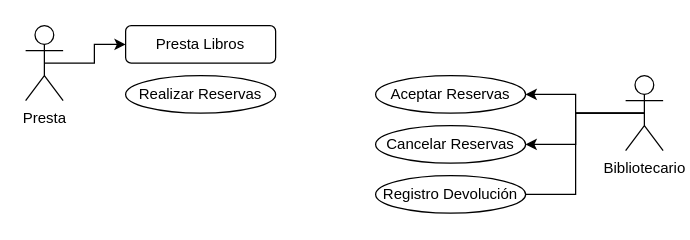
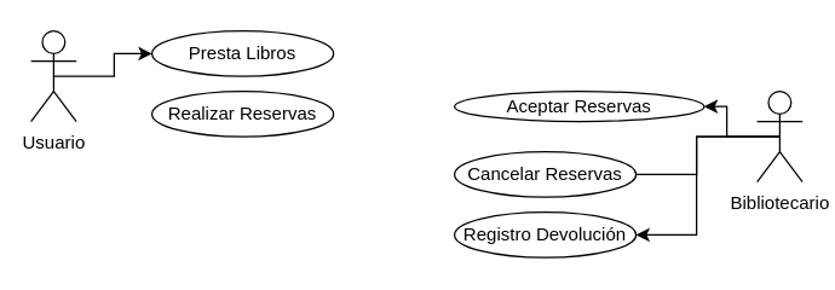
  <mxCell id="0" />
  <mxCell id="1" parent="0" />
  <mxCell id="2" style="edgeStyle=orthogonalEdgeStyle;rounded=0;orthogonalLoop=1;jettySize=auto;html=1;exitX=0.5;exitY=0.5;exitDx=0;exitDy=0;exitPerimeter=0;entryX=0;entryY=0.5;entryDx=0;entryDy=0;" edge="1" parent="1" source="3" target="4"><mxGeometry relative="1" as="geometry" /></mxCell>
- <mxCell id="3" value="Presta" style="shape=umlActor;verticalLabelPosition=bottom;verticalAlign=top;html=1;outlineConnect=0;" vertex="1" parent="1"><mxGeometry x="20" y="20" width="30" height="60" as="geometry" /></mxCell>
- <mxCell id="4" value="Presta Libros" style="whiteSpace=wrap;html=1;rounded=1;" vertex="1" parent="1"><mxGeometry x="100" y="20" width="120" height="30" as="geometry" /></mxCell>
+ <mxCell id="3" value="Usuario" style="shape=umlActor;verticalLabelPosition=bottom;verticalAlign=top;html=1;outlineConnect=0;" vertex="1" parent="1"><mxGeometry x="20" y="20" width="30" height="60" as="geometry" /></mxCell>
+ <mxCell id="4" value="Presta Libros" style="ellipse;whiteSpace=wrap;html=1;" vertex="1" parent="1"><mxGeometry x="100" y="20" width="120" height="30" as="geometry" /></mxCell>
  <mxCell id="5" value="Realizar Reservas" style="ellipse;whiteSpace=wrap;html=1;" vertex="1" parent="1"><mxGeometry x="100" y="60" width="120" height="30" as="geometry" /></mxCell>
  <mxCell id="6" value="Cancelar Reservas" style="ellipse;whiteSpace=wrap;html=1;" vertex="1" parent="1"><mxGeometry x="300" y="100" width="120" height="30" as="geometry" /></mxCell>
  <mxCell id="7" style="edgeStyle=orthogonalEdgeStyle;rounded=0;orthogonalLoop=1;jettySize=auto;html=1;exitX=0.5;exitY=0.5;exitDx=0;exitDy=0;exitPerimeter=0;entryX=1;entryY=0.5;entryDx=0;entryDy=0;" edge="1" parent="1" source="10" target="11"><mxGeometry relative="1" as="geometry" /></mxCell>
- <mxCell id="8" style="edgeStyle=orthogonalEdgeStyle;rounded=0;orthogonalLoop=1;jettySize=auto;html=1;exitX=0.5;exitY=0.5;exitDx=0;exitDy=0;exitPerimeter=0;entryX=1;entryY=0.5;entryDx=0;entryDy=0;" edge="1" parent="1" source="10" target="6"><mxGeometry relative="1" as="geometry" /></mxCell>
- <mxCell id="9" style="edgeStyle=orthogonalEdgeStyle;rounded=0;orthogonalLoop=1;jettySize=auto;html=1;exitX=0.5;exitY=0.5;exitDx=0;exitDy=0;exitPerimeter=0;entryX=1;entryY=0.5;entryDx=0;entryDy=0;endArrow=none;" edge="1" parent="1" source="10" target="12"><mxGeometry relative="1" as="geometry" /></mxCell>
+ <mxCell id="8" style="edgeStyle=orthogonalEdgeStyle;rounded=0;orthogonalLoop=1;jettySize=auto;html=1;exitX=0.5;exitY=0.5;exitDx=0;exitDy=0;exitPerimeter=0;entryX=1;entryY=0.5;entryDx=0;entryDy=0;endArrow=none;" edge="1" parent="1" source="10" target="6"><mxGeometry relative="1" as="geometry" /></mxCell>
+ <mxCell id="9" style="edgeStyle=orthogonalEdgeStyle;rounded=0;orthogonalLoop=1;jettySize=auto;html=1;exitX=0.5;exitY=0.5;exitDx=0;exitDy=0;exitPerimeter=0;entryX=1;entryY=0.5;entryDx=0;entryDy=0;" edge="1" parent="1" source="10" target="12"><mxGeometry relative="1" as="geometry" /></mxCell>
  <mxCell id="10" value="Bibliotecario" style="shape=umlActor;verticalLabelPosition=bottom;verticalAlign=top;html=1;outlineConnect=0;" vertex="1" parent="1"><mxGeometry x="500" y="60" width="30" height="60" as="geometry" /></mxCell>
- <mxCell id="11" value="Aceptar Reservas" style="ellipse;whiteSpace=wrap;html=1;" vertex="1" parent="1"><mxGeometry x="300" y="60" width="120" height="30" as="geometry" /></mxCell>
+ <mxCell id="11" value="Aceptar Reservas" style="ellipse;whiteSpace=wrap;html=1;" vertex="1" parent="1"><mxGeometry x="300" y="60" width="165" height="20" as="geometry" /></mxCell>
  <mxCell id="12" value="Registro Devolución" style="ellipse;whiteSpace=wrap;html=1;" vertex="1" parent="1"><mxGeometry x="300" y="140" width="120" height="30" as="geometry" /></mxCell>
